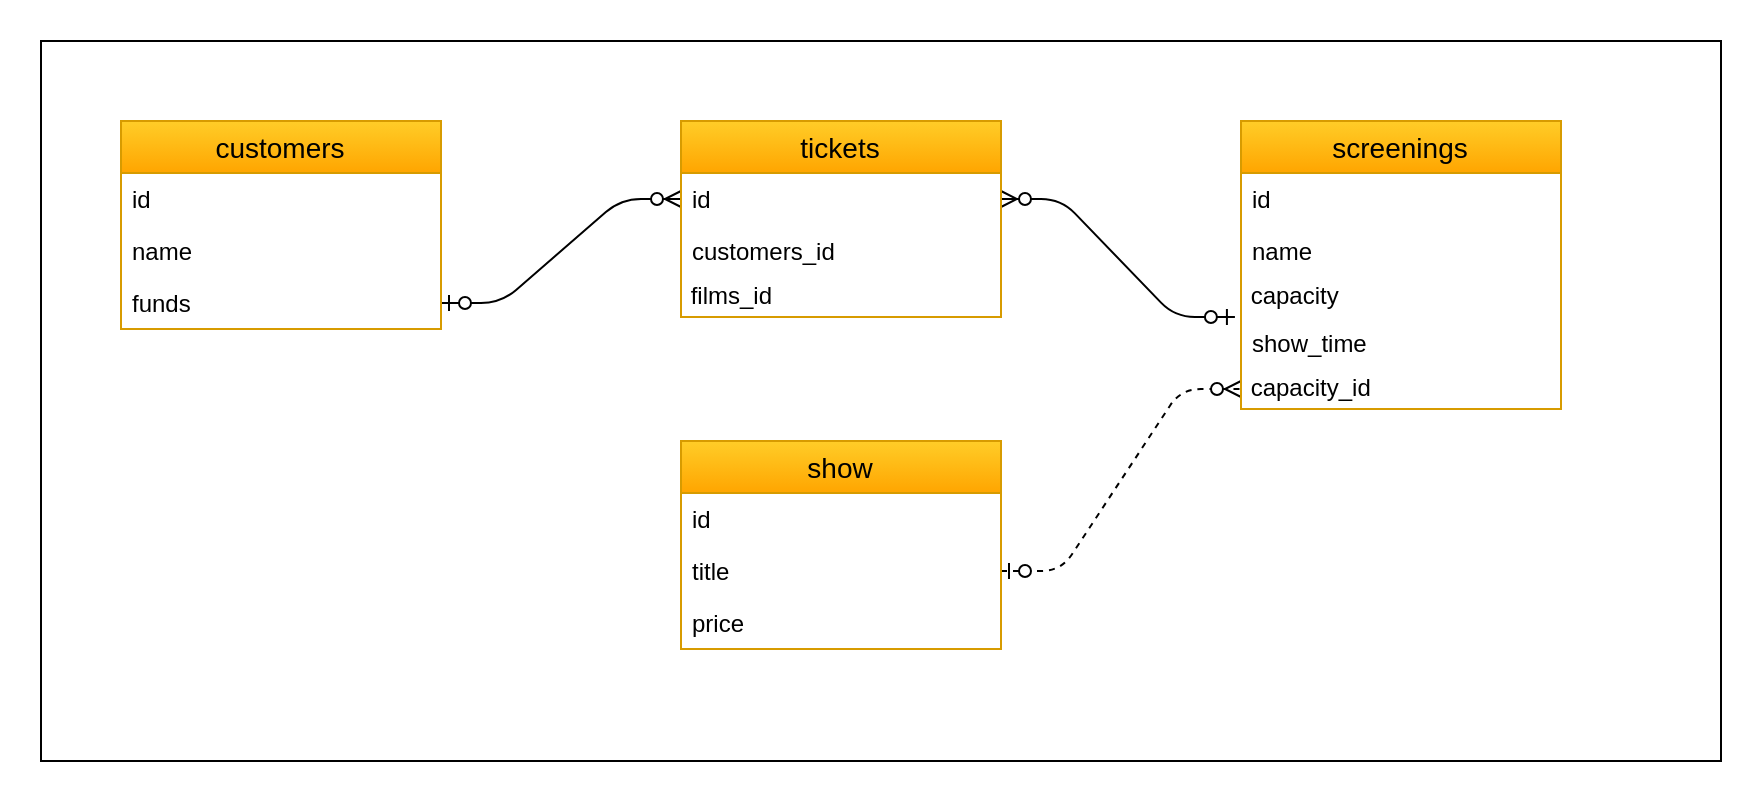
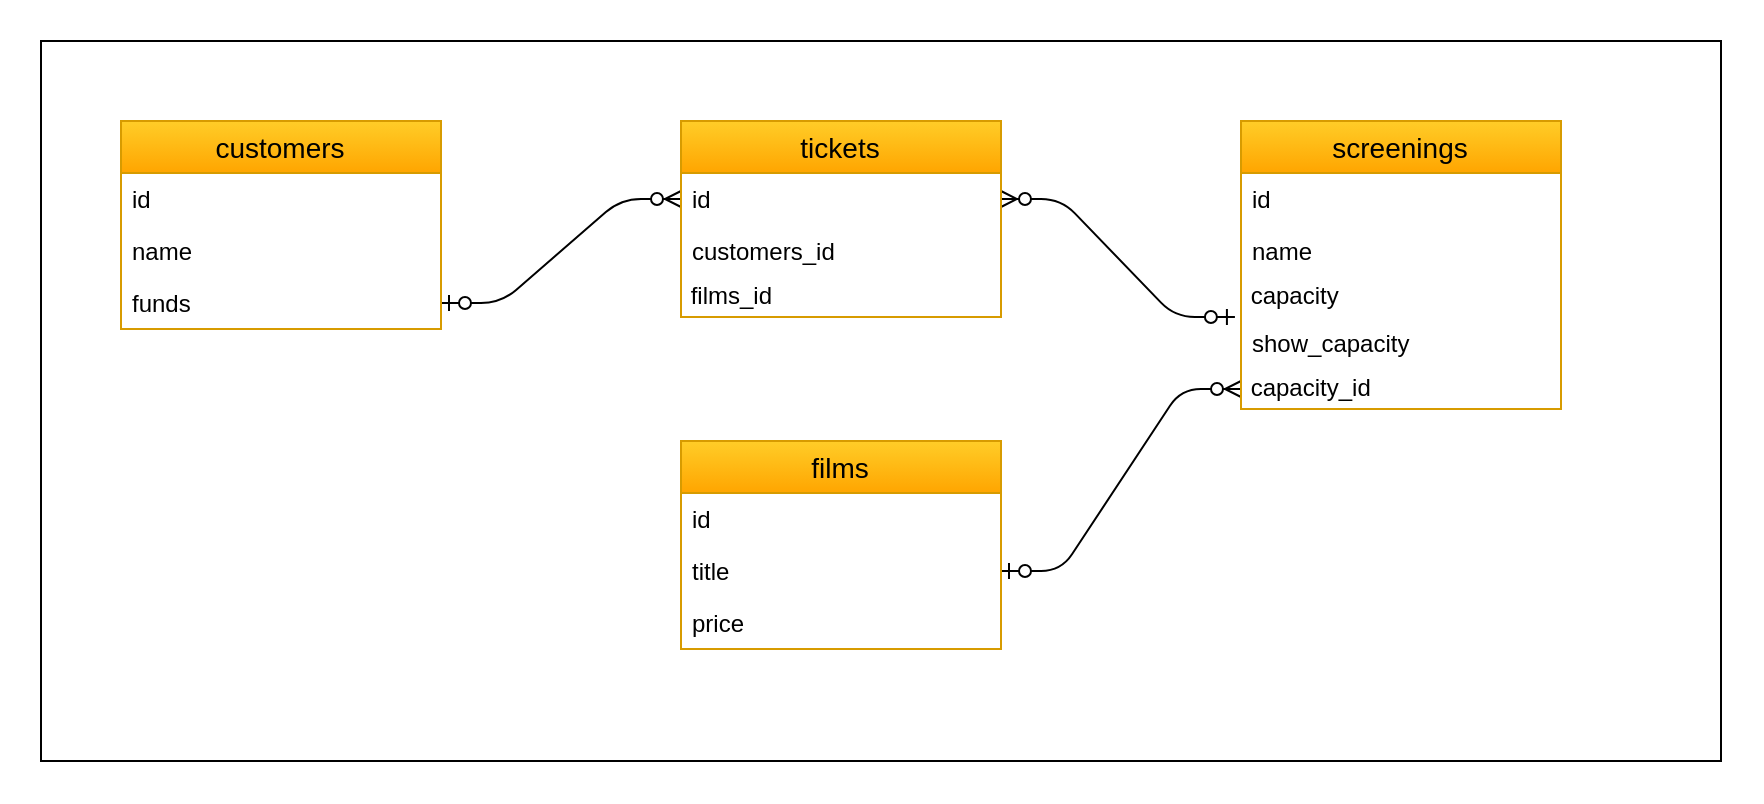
  <mxCell id="0" />
  <mxCell id="1" parent="0" />
  <mxCell id="2" value="" style="rounded=0;whiteSpace=wrap;html=1;align=center;" vertex="1" parent="1"><mxGeometry width="840" height="360" as="geometry" x="20" y="20" /></mxCell>
  <mxCell id="3" value="" style="edgeStyle=entityRelationEdgeStyle;fontSize=12;html=1;endArrow=ERzeroToMany;startArrow=ERzeroToOne;entryX=0;entryY=0.5;entryDx=0;entryDy=0;exitX=1;exitY=0.5;exitDx=0;exitDy=0;" edge="1" parent="1" source="19" target="13"><mxGeometry width="100" height="100" relative="1" as="geometry"><mxPoint x="210" y="150" as="sourcePoint" /><mxPoint x="340" y="100" as="targetPoint" /></mxGeometry></mxCell>
  <mxCell id="4" value="" style="edgeStyle=entityRelationEdgeStyle;fontSize=12;html=1;endArrow=ERzeroToOne;startArrow=ERzeroToMany;endFill=1;startFill=1;entryX=-0.019;entryY=1;entryDx=0;entryDy=0;exitX=1;exitY=0.5;exitDx=0;exitDy=0;entryPerimeter=0;" edge="1" parent="1" source="13" target="9"><mxGeometry width="100" height="100" relative="1" as="geometry"><mxPoint x="130" y="280" as="sourcePoint" /><mxPoint x="260" y="410" as="targetPoint" /></mxGeometry></mxCell>
- <mxCell id="5" value="" style="edgeStyle=entityRelationEdgeStyle;fontSize=12;html=1;endArrow=ERzeroToMany;startArrow=ERzeroToOne;exitX=1;exitY=0.5;exitDx=0;exitDy=0;dashed=1;" edge="1" parent="1" source="22" target="11"><mxGeometry width="100" height="100" relative="1" as="geometry"><mxPoint x="380" y="430" as="sourcePoint" /><mxPoint x="480" y="330" as="targetPoint" /></mxGeometry></mxCell>
+ <mxCell id="5" value="" style="edgeStyle=entityRelationEdgeStyle;fontSize=12;html=1;endArrow=ERzeroToMany;startArrow=ERzeroToOne;exitX=1;exitY=0.5;exitDx=0;exitDy=0;" edge="1" parent="1" source="22" target="11"><mxGeometry width="100" height="100" relative="1" as="geometry"><mxPoint x="380" y="430" as="sourcePoint" /><mxPoint x="480" y="330" as="targetPoint" /></mxGeometry></mxCell>
  <mxCell id="6" value="screenings" style="swimlane;fontStyle=0;childLayout=stackLayout;horizontal=1;startSize=26;horizontalStack=0;resizeParent=1;resizeParentMax=0;resizeLast=0;collapsible=1;marginBottom=0;align=center;fontSize=14;fillColor=#ffcd28;strokeColor=#d79b00;gradientColor=#ffa500;" vertex="1" parent="1"><mxGeometry x="620" y="60" width="160" height="144" as="geometry" /></mxCell>
  <mxCell id="7" value="id" style="text;strokeColor=none;fillColor=none;spacingLeft=4;spacingRight=4;overflow=hidden;rotatable=0;points=[[0,0.5],[1,0.5]];portConstraint=eastwest;fontSize=12;" vertex="1" parent="6"><mxGeometry y="26" width="160" height="26" as="geometry" /></mxCell>
  <mxCell id="8" value="name" style="text;strokeColor=none;fillColor=none;spacingLeft=4;spacingRight=4;overflow=hidden;rotatable=0;points=[[0,0.5],[1,0.5]];portConstraint=eastwest;fontSize=12;" vertex="1" parent="6"><mxGeometry y="52" width="160" height="26" as="geometry" /></mxCell>
  <mxCell id="9" value="&amp;nbsp;capacity" style="text;html=1;align=left;verticalAlign=middle;resizable=0;points=[];autosize=1;" vertex="1" parent="6"><mxGeometry y="78" width="160" height="20" as="geometry" /></mxCell>
- <mxCell id="10" value="show_time&#10;" style="text;strokeColor=none;fillColor=none;spacingLeft=4;spacingRight=4;overflow=hidden;rotatable=0;points=[[0,0.5],[1,0.5]];portConstraint=eastwest;fontSize=12;" vertex="1" parent="6"><mxGeometry y="98" width="160" height="26" as="geometry" /></mxCell>
+ <mxCell id="10" value="show_capacity&#10;" style="text;strokeColor=none;fillColor=none;spacingLeft=4;spacingRight=4;overflow=hidden;rotatable=0;points=[[0,0.5],[1,0.5]];portConstraint=eastwest;fontSize=12;" vertex="1" parent="6"><mxGeometry y="98" width="160" height="26" as="geometry" /></mxCell>
  <mxCell id="11" value="&amp;nbsp;capacity_id" style="text;html=1;align=left;verticalAlign=middle;resizable=0;points=[];autosize=1;" vertex="1" parent="6"><mxGeometry y="124" width="160" height="20" as="geometry" /></mxCell>
  <mxCell id="12" value="tickets" style="swimlane;fontStyle=0;childLayout=stackLayout;horizontal=1;startSize=26;horizontalStack=0;resizeParent=1;resizeParentMax=0;resizeLast=0;collapsible=1;marginBottom=0;align=center;fontSize=14;gradientColor=#ffa500;fillColor=#ffcd28;strokeColor=#d79b00;" vertex="1" parent="1"><mxGeometry x="340" y="60" width="160" height="98" as="geometry" /></mxCell>
  <mxCell id="13" value="id" style="text;strokeColor=none;fillColor=none;spacingLeft=4;spacingRight=4;overflow=hidden;rotatable=0;points=[[0,0.5],[1,0.5]];portConstraint=eastwest;fontSize=12;" vertex="1" parent="12"><mxGeometry y="26" width="160" height="26" as="geometry" /></mxCell>
  <mxCell id="14" value="customers_id" style="text;align=left;verticalAlign=top;spacingLeft=4;spacingRight=4;overflow=hidden;rotatable=0;points=[[0,0.5],[1,0.5]];portConstraint=eastwest;rounded=0;shadow=0;html=0;" parent="12" vertex="1"><mxGeometry y="52" width="160" height="26" as="geometry" /></mxCell>
  <mxCell id="15" value="&amp;nbsp;films_id" style="text;html=1;align=left;verticalAlign=middle;resizable=0;points=[];autosize=1;" vertex="1" parent="12"><mxGeometry y="78" width="160" height="20" as="geometry" /></mxCell>
  <mxCell id="16" value="customers" style="swimlane;fontStyle=0;childLayout=stackLayout;horizontal=1;startSize=26;horizontalStack=0;resizeParent=1;resizeParentMax=0;resizeLast=0;collapsible=1;marginBottom=0;align=center;fontSize=14;gradientColor=#ffa500;fillColor=#ffcd28;strokeColor=#d79b00;" vertex="1" parent="1"><mxGeometry x="60" y="60" width="160" height="104" as="geometry" /></mxCell>
  <mxCell id="17" value="id" style="text;strokeColor=none;fillColor=none;spacingLeft=4;spacingRight=4;overflow=hidden;rotatable=0;points=[[0,0.5],[1,0.5]];portConstraint=eastwest;fontSize=12;" vertex="1" parent="16"><mxGeometry y="26" width="160" height="26" as="geometry" /></mxCell>
  <mxCell id="18" value="name" style="text;strokeColor=none;fillColor=none;spacingLeft=4;spacingRight=4;overflow=hidden;rotatable=0;points=[[0,0.5],[1,0.5]];portConstraint=eastwest;fontSize=12;" vertex="1" parent="16"><mxGeometry y="52" width="160" height="26" as="geometry" /></mxCell>
  <mxCell id="19" value="funds" style="text;strokeColor=none;fillColor=none;spacingLeft=4;spacingRight=4;overflow=hidden;rotatable=0;points=[[0,0.5],[1,0.5]];portConstraint=eastwest;fontSize=12;" vertex="1" parent="16"><mxGeometry y="78" width="160" height="26" as="geometry" /></mxCell>
- <mxCell id="20" value="show" style="swimlane;fontStyle=0;childLayout=stackLayout;horizontal=1;startSize=26;horizontalStack=0;resizeParent=1;resizeParentMax=0;resizeLast=0;collapsible=1;marginBottom=0;align=center;fontSize=14;gradientColor=#ffa500;fillColor=#ffcd28;strokeColor=#d79b00;" vertex="1" parent="1"><mxGeometry x="340" y="220" width="160" height="104" as="geometry" /></mxCell>
+ <mxCell id="20" value="films" style="swimlane;fontStyle=0;childLayout=stackLayout;horizontal=1;startSize=26;horizontalStack=0;resizeParent=1;resizeParentMax=0;resizeLast=0;collapsible=1;marginBottom=0;align=center;fontSize=14;gradientColor=#ffa500;fillColor=#ffcd28;strokeColor=#d79b00;" vertex="1" parent="1"><mxGeometry x="340" y="220" width="160" height="104" as="geometry" /></mxCell>
  <mxCell id="21" value="id" style="text;strokeColor=none;fillColor=none;spacingLeft=4;spacingRight=4;overflow=hidden;rotatable=0;points=[[0,0.5],[1,0.5]];portConstraint=eastwest;fontSize=12;" vertex="1" parent="20"><mxGeometry y="26" width="160" height="26" as="geometry" /></mxCell>
  <mxCell id="22" value="title" style="text;strokeColor=none;fillColor=none;spacingLeft=4;spacingRight=4;overflow=hidden;rotatable=0;points=[[0,0.5],[1,0.5]];portConstraint=eastwest;fontSize=12;" vertex="1" parent="20"><mxGeometry y="52" width="160" height="26" as="geometry" /></mxCell>
  <mxCell id="23" value="price" style="text;strokeColor=none;fillColor=none;spacingLeft=4;spacingRight=4;overflow=hidden;rotatable=0;points=[[0,0.5],[1,0.5]];portConstraint=eastwest;fontSize=12;" vertex="1" parent="20"><mxGeometry y="78" width="160" height="26" as="geometry" /></mxCell>
